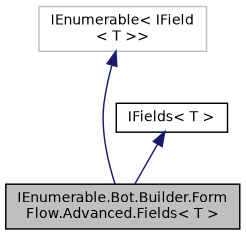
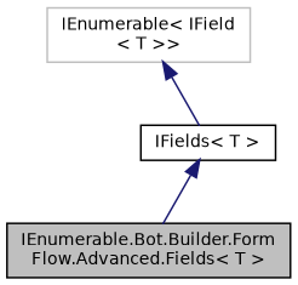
  digraph {
    node [color=black fillcolor=white fontname=Helvetica fontsize=10 shape=record style=filled]
    edge [color=midnightblue dir=back fontname=Helvetica fontsize=10 labelfontname=Helvetica labelfontsize=10 style=solid]
    n1 [fillcolor=grey75 fontcolor=black height=0.2 label="IEnumerable.Bot.Builder.Form\lFlow.Advanced.Fields\< T \>" width=0.4]
    n2 [height=0.2 label="IFields\< T \>" width=0.4]
    n3 [color=grey75 height=0.2 label="IEnumerable\< IField\l\< T \>\>" width=0.4]
    n2 -> n1
-   n3 -> n1
+   n3 -> n2
  }
